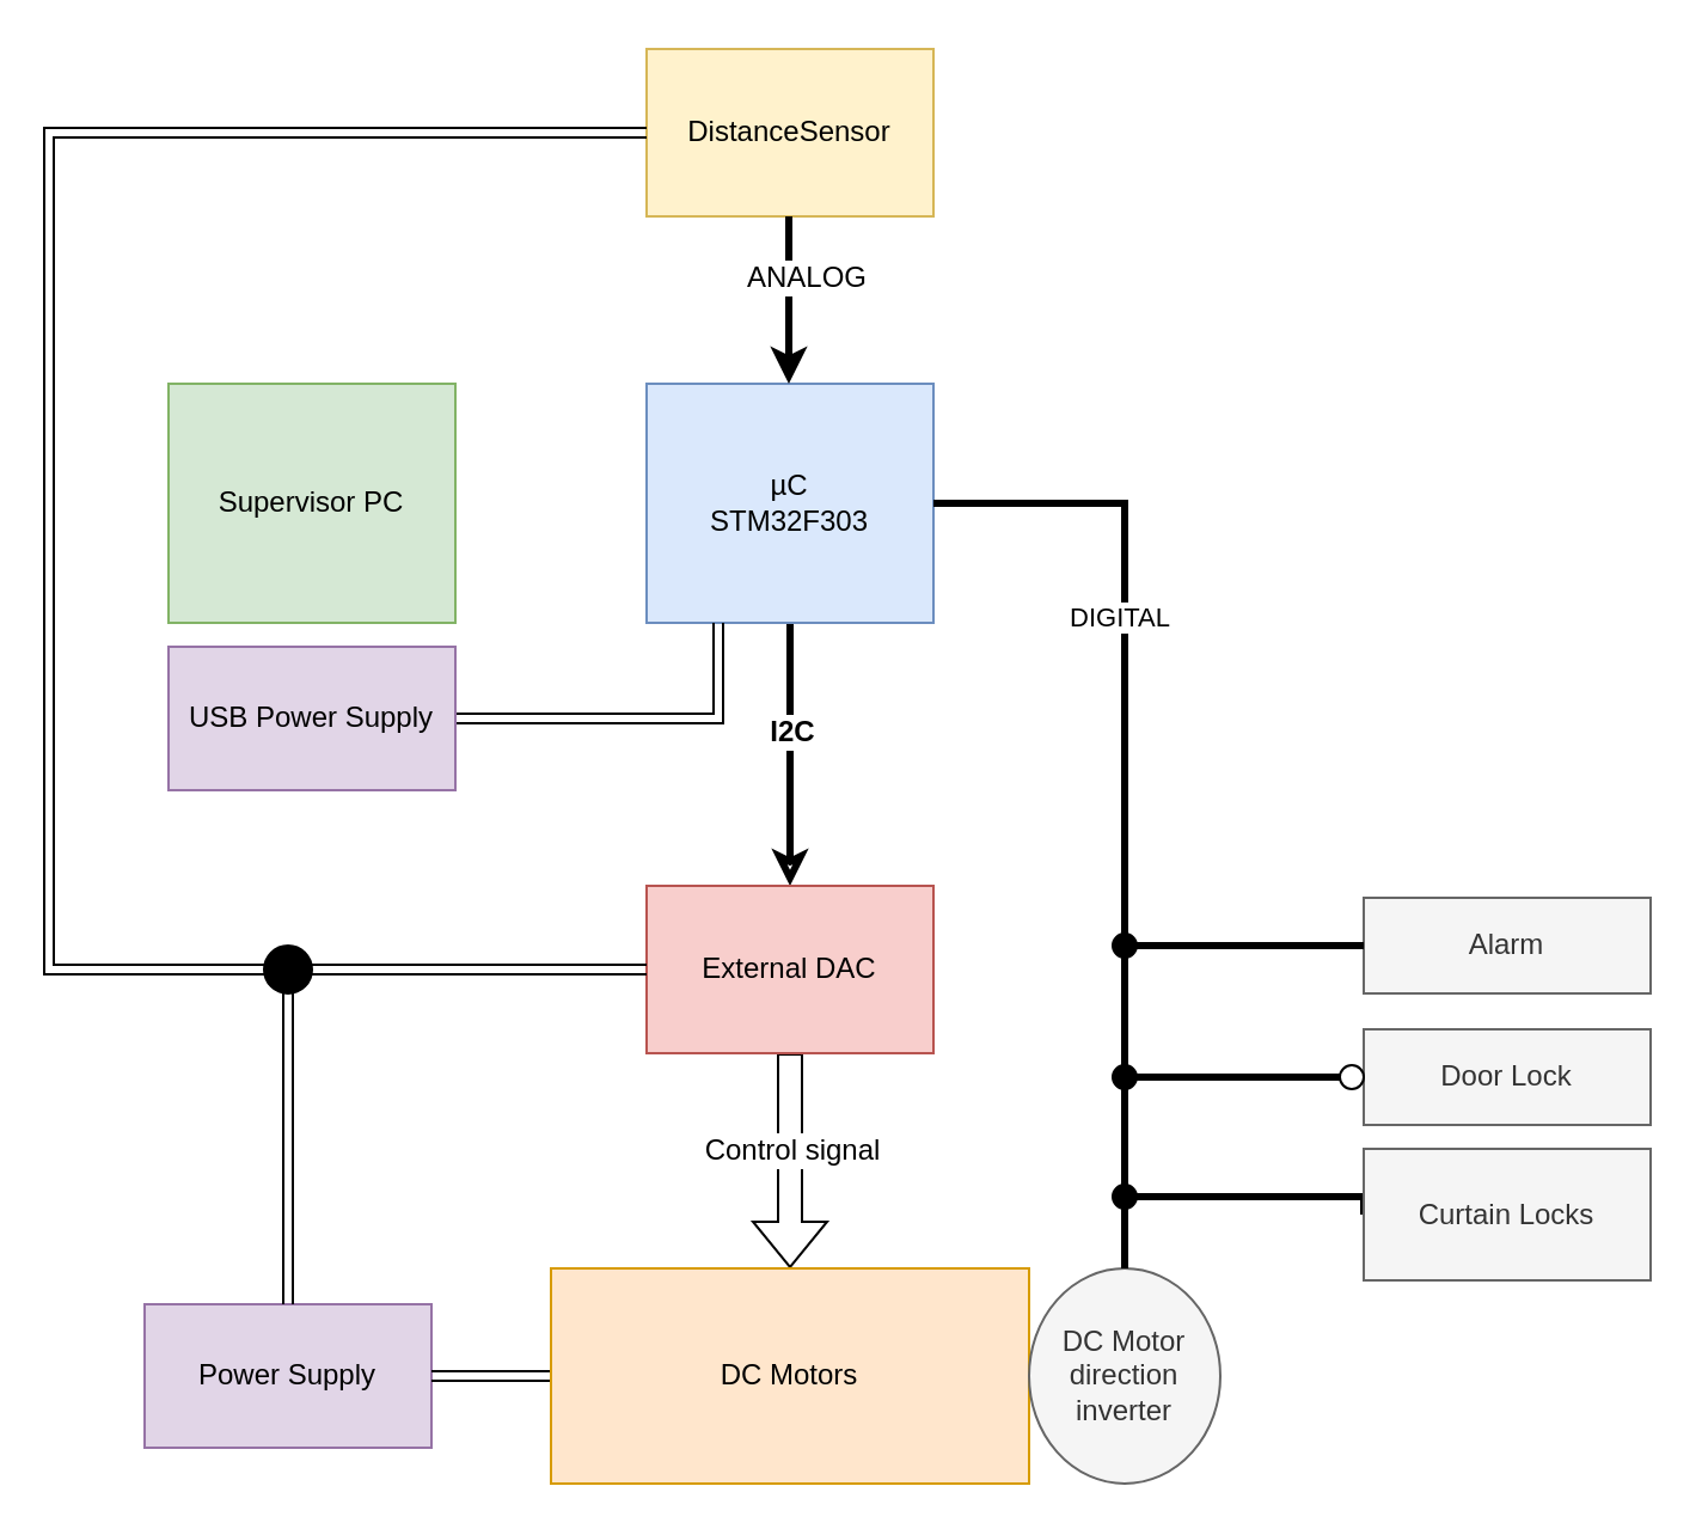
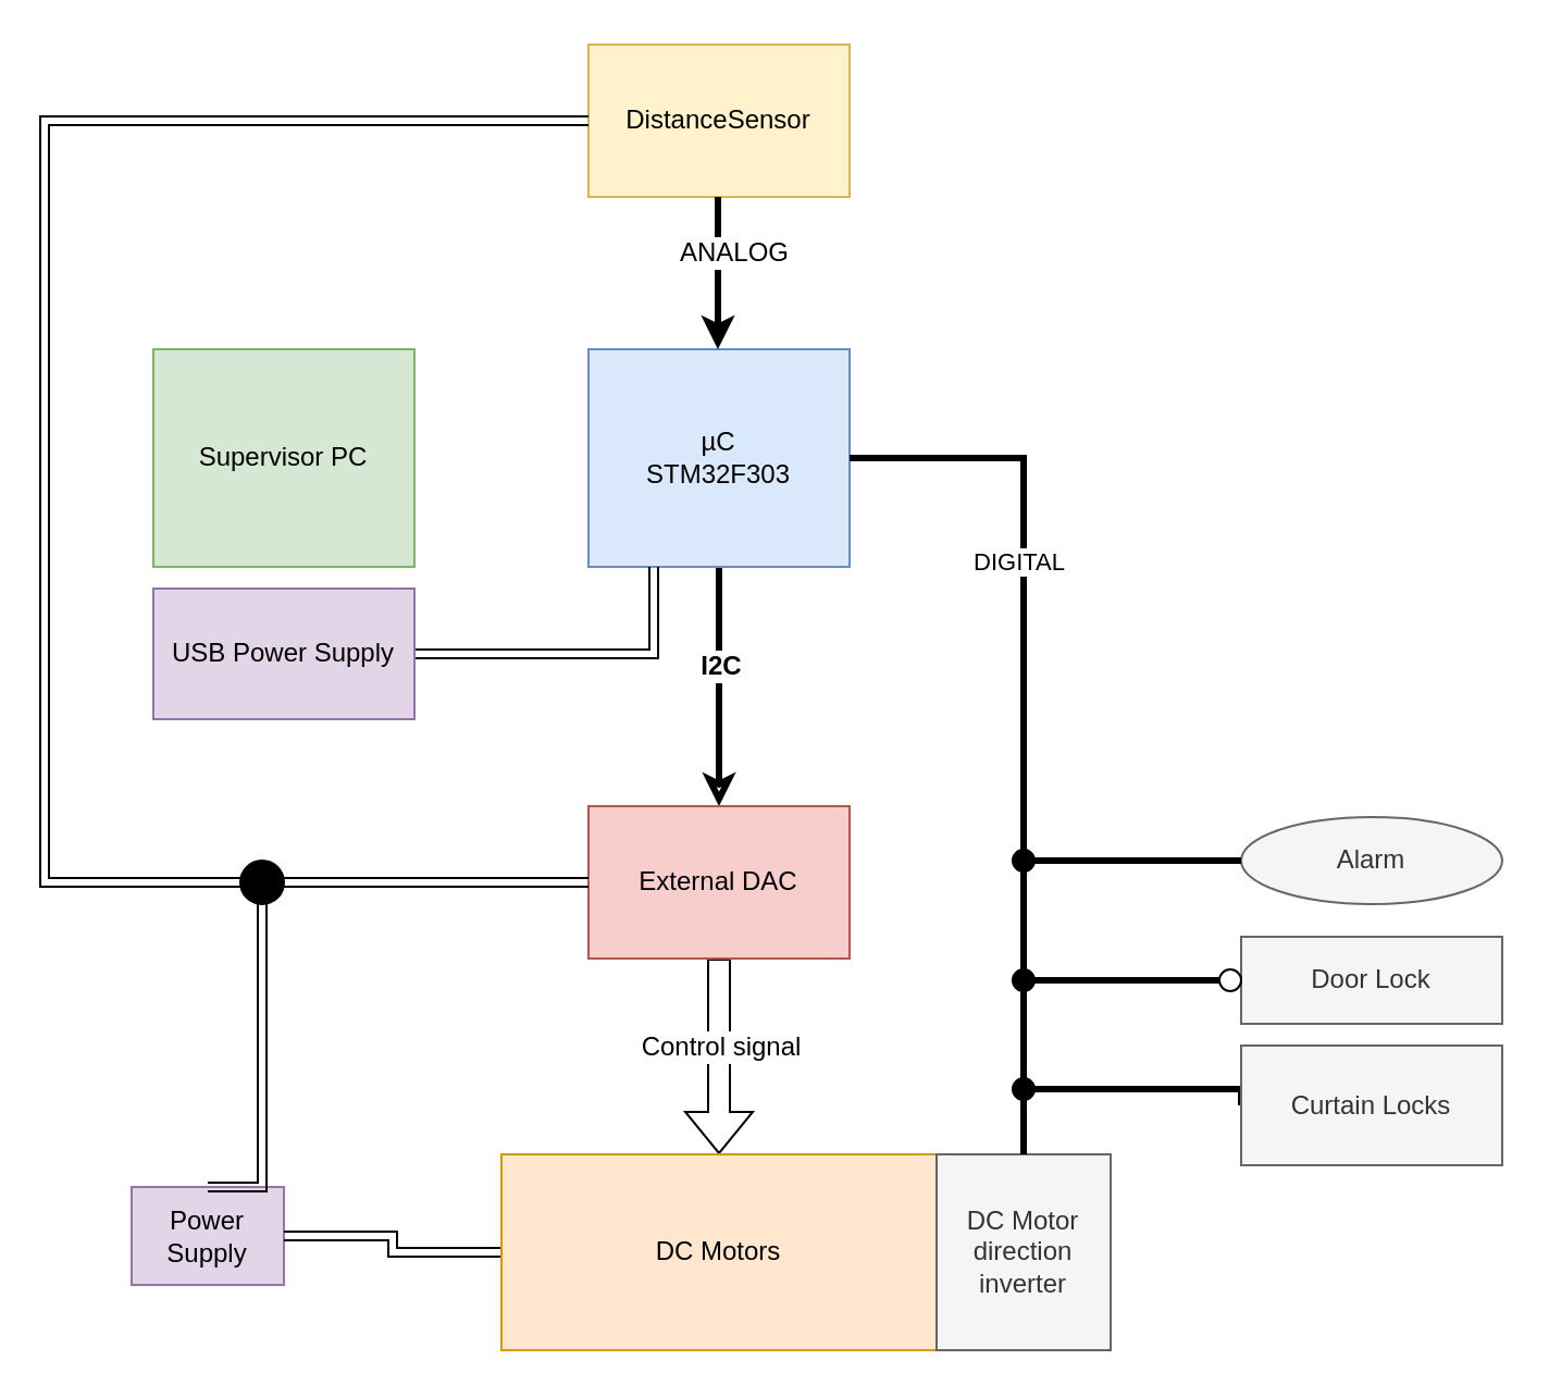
  <mxCell id="0" />
  <mxCell id="1" parent="0" />
  <mxCell id="2" style="edgeStyle=orthogonalEdgeStyle;rounded=0;orthogonalLoop=1;jettySize=auto;html=1;exitX=0.5;exitY=1;exitDx=0;exitDy=0;startArrow=none;startFill=0;endArrow=classic;endFill=0;strokeWidth=3;" parent="1" source="5" edge="1"><mxGeometry relative="1" as="geometry"><mxPoint x="330" y="370" as="targetPoint" /></mxGeometry></mxCell>
  <mxCell id="3" value="&lt;b&gt;I2C&lt;/b&gt;" style="text;html=1;align=center;verticalAlign=middle;resizable=0;points=[];labelBackgroundColor=#ffffff;" parent="2" vertex="1" connectable="0"><mxGeometry x="0.179" y="3" relative="1" as="geometry"><mxPoint x="-2.86" y="-19.14" as="offset" /></mxGeometry></mxCell>
  <mxCell id="4" style="edgeStyle=orthogonalEdgeStyle;rounded=0;orthogonalLoop=1;jettySize=auto;html=1;exitX=0.25;exitY=1;exitDx=0;exitDy=0;startArrow=none;startFill=0;endArrow=classic;endFill=1;shape=link;" parent="1" source="5" edge="1"><mxGeometry relative="1" as="geometry"><mxPoint x="300" y="290" as="targetPoint" /></mxGeometry></mxCell>
  <mxCell id="5" value="&lt;div&gt;&lt;span class=&quot;st&quot;&gt;µC&lt;/span&gt;&lt;/div&gt;&lt;div&gt;&lt;span class=&quot;st&quot;&gt;STM32F303&lt;br&gt;&lt;/span&gt;&lt;/div&gt;" style="rounded=0;whiteSpace=wrap;html=1;fillColor=#dae8fc;strokeColor=#6c8ebf;" parent="1" vertex="1"><mxGeometry x="270" y="160" width="120" height="100" as="geometry" /></mxCell>
  <mxCell id="6" style="edgeStyle=orthogonalEdgeStyle;shape=flexArrow;rounded=0;orthogonalLoop=1;jettySize=auto;html=1;exitX=0.5;exitY=1;exitDx=0;exitDy=0;startArrow=none;startFill=0;endArrow=classic;endFill=1;entryX=0.5;entryY=0;entryDx=0;entryDy=0;" parent="1" source="9" edge="1" target="23"><mxGeometry relative="1" as="geometry"><mxPoint x="360" y="530" as="targetPoint" /></mxGeometry></mxCell>
  <mxCell id="7" value="Control signal" style="text;html=1;align=center;verticalAlign=middle;resizable=0;points=[];labelBackgroundColor=#ffffff;direction=south;" parent="6" vertex="1" connectable="0"><mxGeometry x="-0.243" y="5" relative="1" as="geometry"><mxPoint x="-5" y="6" as="offset" /></mxGeometry></mxCell>
  <mxCell id="8" style="edgeStyle=orthogonalEdgeStyle;rounded=0;orthogonalLoop=1;jettySize=auto;html=1;exitX=0;exitY=0.5;exitDx=0;exitDy=0;startArrow=none;startFill=0;endArrow=none;endFill=0;strokeWidth=4;strokeColor=#FFFFFF;" edge="1" parent="1" source="9"><mxGeometry relative="1" as="geometry"><mxPoint x="210" y="560" as="targetPoint" /></mxGeometry></mxCell>
  <mxCell id="9" value="External DAC" style="rounded=0;whiteSpace=wrap;html=1;fillColor=#f8cecc;strokeColor=#b85450;" parent="1" vertex="1"><mxGeometry x="270" y="370" width="120" height="70" as="geometry" /></mxCell>
  <mxCell id="10" style="edgeStyle=orthogonalEdgeStyle;rounded=0;orthogonalLoop=1;jettySize=auto;html=1;exitX=0;exitY=0.5;exitDx=0;exitDy=0;startArrow=none;startFill=0;endArrow=none;endFill=0;strokeColor=#000000;strokeWidth=3;" edge="1" parent="1" source="11"><mxGeometry relative="1" as="geometry"><mxPoint x="470" y="500" as="targetPoint" /><Array as="points"><mxPoint x="470" y="500" /></Array></mxGeometry></mxCell>
  <mxCell id="11" value="Curtain Locks" style="rounded=0;whiteSpace=wrap;html=1;fillColor=#f5f5f5;strokeColor=#666666;fontColor=#333333;" parent="1" vertex="1"><mxGeometry x="570" y="480" width="120" height="55" as="geometry" /></mxCell>
  <mxCell id="12" style="edgeStyle=orthogonalEdgeStyle;rounded=0;orthogonalLoop=1;jettySize=auto;html=1;entryX=1;entryY=0.5;entryDx=0;entryDy=0;startArrow=none;startFill=0;endArrow=none;endFill=0;endSize=6;strokeWidth=3;exitX=0.5;exitY=0;exitDx=0;exitDy=0;" parent="1" source="39" target="5" edge="1"><mxGeometry relative="1" as="geometry"><Array as="points" /><mxPoint x="480" y="570" as="sourcePoint" /></mxGeometry></mxCell>
  <mxCell id="13" value="DIGITAL" style="edgeLabel;html=1;align=center;verticalAlign=middle;resizable=0;points=[];" vertex="1" connectable="0" parent="12"><mxGeometry x="0.023" y="3" relative="1" as="geometry"><mxPoint as="offset" /></mxGeometry></mxCell>
  <mxCell id="14" value="Door Lock" style="rounded=0;whiteSpace=wrap;html=1;fillColor=#f5f5f5;strokeColor=#666666;fontColor=#333333;" parent="1" vertex="1"><mxGeometry x="570" y="430" width="120" height="40" as="geometry" /></mxCell>
  <mxCell id="15" value="Supervisor PC" style="rounded=0;whiteSpace=wrap;html=1;fillColor=#d5e8d4;strokeColor=#82b366;" parent="1" vertex="1"><mxGeometry x="70" y="160" width="120" height="100" as="geometry" /></mxCell>
  <mxCell id="16" value="DistanceSensor" style="rounded=0;whiteSpace=wrap;html=1;fillColor=#fff2cc;strokeColor=#d6b656;" parent="1" vertex="1"><mxGeometry x="270" y="20" width="120" height="70" as="geometry" /></mxCell>
  <mxCell id="17" style="edgeStyle=orthogonalEdgeStyle;rounded=0;orthogonalLoop=1;jettySize=auto;html=1;exitX=0.5;exitY=1;exitDx=0;exitDy=0;entryX=0.5;entryY=0;entryDx=0;entryDy=0;startArrow=none;startFill=0;endArrow=classic;endFill=1;strokeWidth=3;" parent="1" edge="1"><mxGeometry relative="1" as="geometry"><mxPoint x="329.5" y="90" as="sourcePoint" /><mxPoint x="329.5" y="160" as="targetPoint" /></mxGeometry></mxCell>
  <mxCell id="18" value="ANALOG" style="text;html=1;align=center;verticalAlign=middle;resizable=0;points=[];labelBackgroundColor=#ffffff;" parent="17" vertex="1" connectable="0"><mxGeometry x="-0.259" relative="1" as="geometry"><mxPoint x="6.67" y="-0.33" as="offset" /></mxGeometry></mxCell>
  <mxCell id="19" style="edgeStyle=orthogonalEdgeStyle;shape=link;rounded=0;orthogonalLoop=1;jettySize=auto;html=1;exitX=1;exitY=0.5;exitDx=0;exitDy=0;startArrow=none;startFill=0;endArrow=classic;endFill=1;entryX=0.25;entryY=1;entryDx=0;entryDy=0;" parent="1" source="20" target="5" edge="1"><mxGeometry relative="1" as="geometry"><mxPoint x="290" y="300" as="targetPoint" /></mxGeometry></mxCell>
  <mxCell id="20" value="USB Power Supply" style="rounded=0;whiteSpace=wrap;html=1;fillColor=#e1d5e7;strokeColor=#9673a6;" parent="1" vertex="1"><mxGeometry x="70" y="270" width="120" height="60" as="geometry" /></mxCell>
- <mxCell id="21" value="Power Supply" style="rounded=0;whiteSpace=wrap;html=1;fillColor=#e1d5e7;strokeColor=#9673a6;" parent="1" vertex="1"><mxGeometry x="60" y="545" width="120" height="60" as="geometry" /></mxCell>
+ <mxCell id="21" value="Power Supply" style="rounded=0;whiteSpace=wrap;html=1;fillColor=#e1d5e7;strokeColor=#9673a6;" parent="1" vertex="1"><mxGeometry x="60" y="545" width="70" height="45" as="geometry" /></mxCell>
  <mxCell id="22" style="edgeStyle=orthogonalEdgeStyle;rounded=0;orthogonalLoop=1;jettySize=auto;html=1;exitX=0;exitY=0.5;exitDx=0;exitDy=0;entryX=1;entryY=0.5;entryDx=0;entryDy=0;endArrow=none;endFill=0;shape=link;" parent="1" source="23" target="21" edge="1"><mxGeometry relative="1" as="geometry"><mxPoint x="167.5" y="580" as="sourcePoint" /></mxGeometry></mxCell>
  <mxCell id="23" value="DC Motors" style="rounded=0;whiteSpace=wrap;html=1;fillColor=#ffe6cc;strokeColor=#d79b00;" parent="1" vertex="1"><mxGeometry x="230" y="530" width="200" height="90" as="geometry" /></mxCell>
  <mxCell id="24" style="edgeStyle=orthogonalEdgeStyle;rounded=0;orthogonalLoop=1;jettySize=auto;html=1;startArrow=none;startFill=0;endArrow=none;endFill=0;strokeWidth=3;" edge="1" parent="1" source="25"><mxGeometry relative="1" as="geometry"><mxPoint x="470" y="440" as="targetPoint" /><Array as="points"><mxPoint x="470" y="450" /></Array></mxGeometry></mxCell>
  <mxCell id="25" value="" style="ellipse;whiteSpace=wrap;html=1;" vertex="1" parent="1"><mxGeometry x="560" y="445" width="10" height="10" as="geometry" /></mxCell>
- <mxCell id="26" value="Alarm" style="rounded=0;whiteSpace=wrap;html=1;fillColor=#f5f5f5;strokeColor=#666666;fontColor=#333333;" vertex="1" parent="1"><mxGeometry x="570" y="375" width="120" height="40" as="geometry" /></mxCell>
- <mxCell id="27" value="&lt;div&gt;DC Motor&lt;/div&gt;&lt;div&gt;direction inverter&lt;br&gt;&lt;/div&gt;" style="ellipse;whiteSpace=wrap;html=1;fillColor=#f5f5f5;strokeColor=#666666;fontColor=#333333;" vertex="1" parent="1"><mxGeometry x="430" y="530" width="80" height="90" as="geometry" /></mxCell>
+ <mxCell id="26" value="Alarm" style="ellipse;whiteSpace=wrap;html=1;fillColor=#f5f5f5;strokeColor=#666666;fontColor=#333333;" vertex="1" parent="1"><mxGeometry x="570" y="375" width="120" height="40" as="geometry" /></mxCell>
+ <mxCell id="27" value="&lt;div&gt;DC Motor&lt;/div&gt;&lt;div&gt;direction inverter&lt;br&gt;&lt;/div&gt;" style="rounded=0;whiteSpace=wrap;html=1;fillColor=#f5f5f5;strokeColor=#666666;fontColor=#333333;" vertex="1" parent="1"><mxGeometry x="430" y="530" width="80" height="90" as="geometry" /></mxCell>
  <mxCell id="28" style="edgeStyle=orthogonalEdgeStyle;shape=link;rounded=0;orthogonalLoop=1;jettySize=auto;html=1;startArrow=none;startFill=0;endArrow=classic;endFill=1;entryX=0;entryY=0.5;entryDx=0;entryDy=0;exitX=0.5;exitY=0;exitDx=0;exitDy=0;" edge="1" parent="1" source="29" target="9"><mxGeometry relative="1" as="geometry"><mxPoint x="280" y="479" as="targetPoint" /><mxPoint x="220" y="560" as="sourcePoint" /><Array as="points"><mxPoint x="120" y="405" /></Array></mxGeometry></mxCell>
  <mxCell id="29" value="" style="ellipse;whiteSpace=wrap;html=1;aspect=fixed;fillColor=#000000;" vertex="1" parent="1"><mxGeometry x="110" y="395" width="20" height="20" as="geometry" /></mxCell>
  <mxCell id="30" style="edgeStyle=orthogonalEdgeStyle;shape=link;rounded=0;orthogonalLoop=1;jettySize=auto;html=1;startArrow=none;startFill=0;endArrow=classic;endFill=1;entryX=0;entryY=0.5;entryDx=0;entryDy=0;exitX=0.5;exitY=0;exitDx=0;exitDy=0;" edge="1" parent="1" source="21" target="29"><mxGeometry relative="1" as="geometry"><mxPoint x="270" y="405" as="targetPoint" /><mxPoint x="120" y="530" as="sourcePoint" /><Array as="points"><mxPoint x="120" y="405" /></Array></mxGeometry></mxCell>
  <mxCell id="31" style="edgeStyle=orthogonalEdgeStyle;shape=link;rounded=0;orthogonalLoop=1;jettySize=auto;html=1;startArrow=none;startFill=0;endArrow=classic;endFill=1;entryX=0;entryY=0.5;entryDx=0;entryDy=0;exitX=0;exitY=0.5;exitDx=0;exitDy=0;" edge="1" parent="1" source="16"><mxGeometry relative="1" as="geometry"><mxPoint x="130" y="405" as="targetPoint" /><mxPoint x="-20" y="395" as="sourcePoint" /><Array as="points"><mxPoint x="20" y="55" /><mxPoint x="20" y="405" /></Array></mxGeometry></mxCell>
  <mxCell id="32" style="edgeStyle=orthogonalEdgeStyle;rounded=0;orthogonalLoop=1;jettySize=auto;html=1;exitX=0;exitY=0.5;exitDx=0;exitDy=0;startArrow=none;startFill=0;endArrow=none;endFill=0;strokeColor=#000000;strokeWidth=3;entryX=0.5;entryY=0.5;entryDx=0;entryDy=0;entryPerimeter=0;" edge="1" parent="1" source="26" target="39"><mxGeometry relative="1" as="geometry"><mxPoint x="475" y="410" as="targetPoint" /><mxPoint x="570" y="410" as="sourcePoint" /></mxGeometry></mxCell>
  <mxCell id="33" value="" style="edgeStyle=orthogonalEdgeStyle;rounded=0;orthogonalLoop=1;jettySize=auto;html=1;startArrow=none;startFill=0;endArrow=none;endFill=0;strokeColor=#000000;strokeWidth=3;" edge="1" parent="1" source="37" target="27"><mxGeometry relative="1" as="geometry" /></mxCell>
  <mxCell id="34" style="edgeStyle=orthogonalEdgeStyle;rounded=0;orthogonalLoop=1;jettySize=auto;html=1;entryX=1;entryY=0.5;entryDx=0;entryDy=0;startArrow=none;startFill=0;endArrow=none;endFill=0;endSize=6;strokeWidth=3;exitX=0.5;exitY=0;exitDx=0;exitDy=0;" edge="1" parent="1" source="27" target="37"><mxGeometry relative="1" as="geometry"><Array as="points" /><mxPoint x="470" y="530" as="sourcePoint" /><mxPoint x="475" y="450" as="targetPoint" /></mxGeometry></mxCell>
  <mxCell id="35" value="" style="edgeStyle=orthogonalEdgeStyle;rounded=0;orthogonalLoop=1;jettySize=auto;html=1;startArrow=none;startFill=0;endArrow=none;endFill=0;strokeColor=#000000;strokeWidth=3;" edge="1" parent="1" source="37" target="39"><mxGeometry relative="1" as="geometry" /></mxCell>
  <mxCell id="36" value="" style="ellipse;whiteSpace=wrap;html=1;fillColor=#000000;" vertex="1" parent="1"><mxGeometry x="465" y="445" width="10" height="10" as="geometry" /></mxCell>
  <mxCell id="37" value="" style="ellipse;whiteSpace=wrap;html=1;direction=south;fillColor=#000000;" vertex="1" parent="1"><mxGeometry x="465" y="495" width="10" height="10" as="geometry" /></mxCell>
  <mxCell id="38" value="" style="edgeStyle=orthogonalEdgeStyle;rounded=0;orthogonalLoop=1;jettySize=auto;html=1;startArrow=none;startFill=0;endArrow=none;endFill=0;strokeColor=#000000;strokeWidth=3;" edge="1" parent="1" source="36" target="37"><mxGeometry relative="1" as="geometry"><mxPoint x="470" y="455" as="sourcePoint" /><mxPoint x="470" y="530" as="targetPoint" /></mxGeometry></mxCell>
  <mxCell id="39" value="" style="ellipse;whiteSpace=wrap;html=1;fillColor=#000000;" vertex="1" parent="1"><mxGeometry x="465" y="390" width="10" height="10" as="geometry" /></mxCell>
